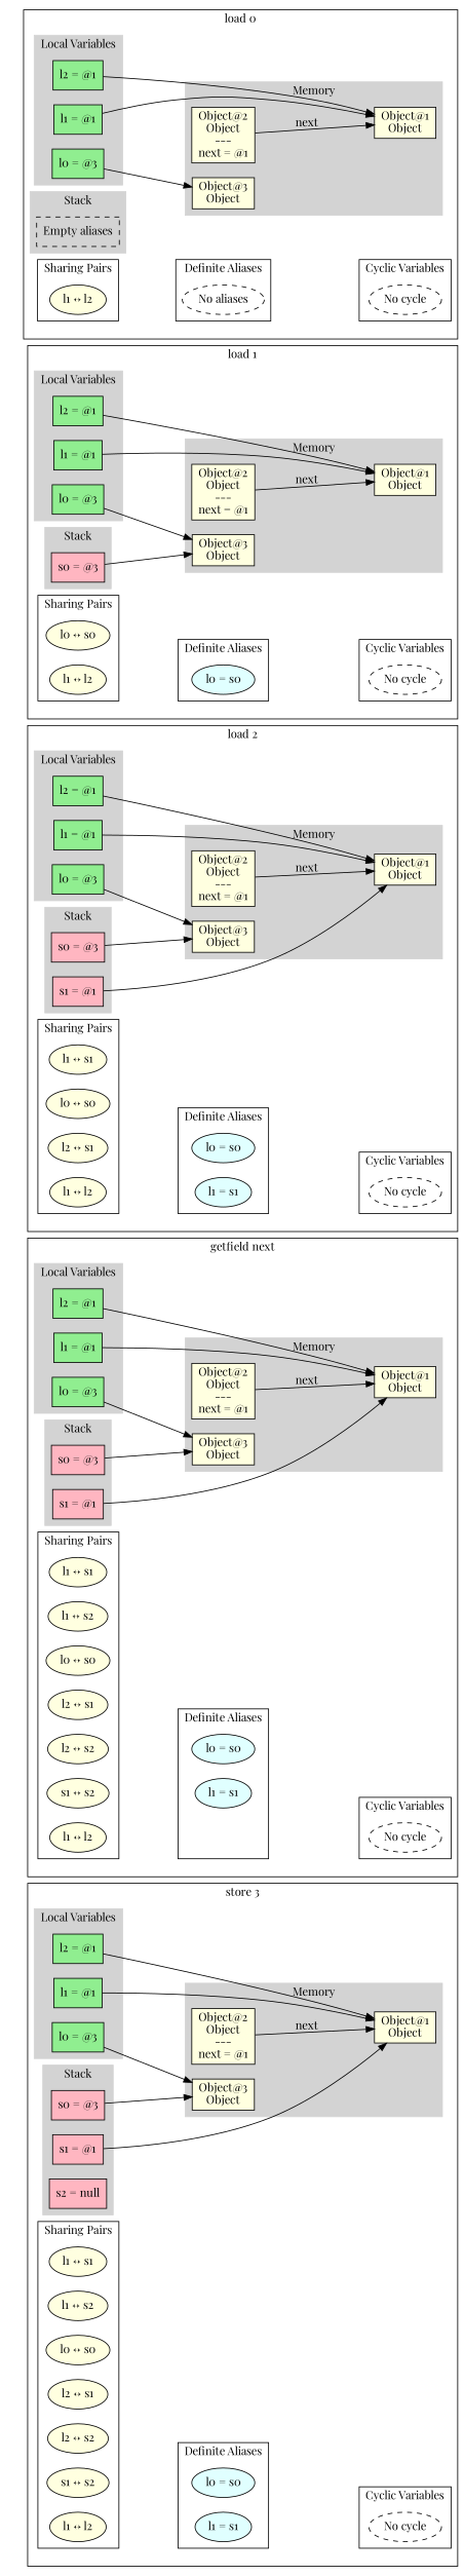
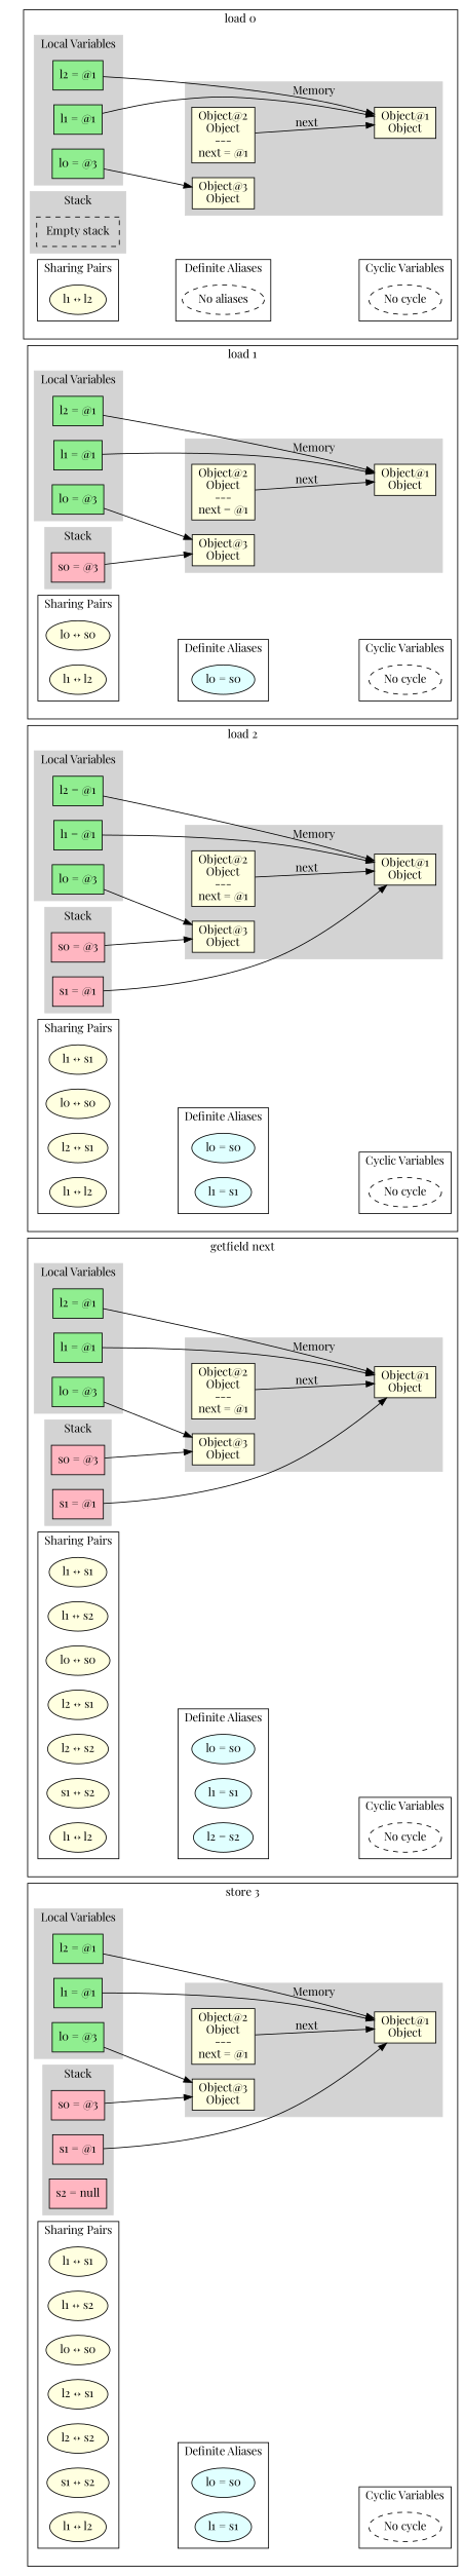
  digraph {
    anchor_start=anchor_519323260825527
    fontname="Playfair Display"
    rankdir=LR
    node [fillcolor=lightyellow fontname="Playfair Display" shape=box style=filled]
    edge [fontname="Playfair Display"]
    anchor [fillcolor=lightblue height=0 shape=point style=invis width=0]
    n2 [fillcolor=lightgreen label="l0 = @3"]
    n3 [fillcolor=lightgreen label="l1 = @1"]
    n4 [fillcolor=lightgreen label="l2 = @1"]
-   n5 [fillcolor=white label="Empty aliases" style=dashed]
+   n5 [fillcolor=white label="Empty stack" style=dashed]
    n6 [label="Object@1\nObject"]
    n7 [label="Object@2\nObject\n---\nnext = @1\n"]
    n8 [label="Object@3\nObject"]
    n9 [label="l1 ↔ l2" shape=ellipse]
    n10 [fillcolor=white label="No aliases" shape=ellipse style=dashed]
    n11 [fillcolor=white label="No cycle" shape=ellipse style=dashed]
    anchor_519323255281480 [fillcolor=lightblue shape=point style=invis]
    n13 [fillcolor=lightgreen label="l0 = @3"]
    n14 [fillcolor=lightgreen label="l1 = @1"]
    n15 [fillcolor=lightgreen label="l2 = @1"]
    n16 [fillcolor=lightpink label="s0 = @3"]
    n17 [label="Object@1\nObject"]
    n18 [label="Object@2\nObject\n---\nnext = @1\n"]
    n19 [label="Object@3\nObject"]
    n20 [label="l0 ↔ s0" shape=ellipse]
    n21 [label="l1 ↔ l2" shape=ellipse]
    n22 [fillcolor=lightcyan label="l0 = s0" shape=ellipse]
    n23 [fillcolor=white label="No cycle" shape=ellipse style=dashed]
    anchor_519323256204133 [fillcolor=lightblue shape=point style=invis]
    n25 [fillcolor=lightgreen label="l0 = @3"]
    n26 [fillcolor=lightgreen label="l1 = @1"]
    n27 [fillcolor=lightgreen label="l2 = @1"]
    n28 [fillcolor=lightpink label="s0 = @3"]
    n29 [fillcolor=lightpink label="s1 = @1"]
    n30 [label="Object@1\nObject"]
    n31 [label="Object@2\nObject\n---\nnext = @1\n"]
    n32 [label="Object@3\nObject"]
    n33 [label="l1 ↔ s1" shape=ellipse]
    n34 [label="l0 ↔ s0" shape=ellipse]
    n35 [label="l2 ↔ s1" shape=ellipse]
    n36 [label="l1 ↔ l2" shape=ellipse]
    n37 [fillcolor=lightcyan label="l0 = s0" shape=ellipse]
    n38 [fillcolor=lightcyan label="l1 = s1" shape=ellipse]
    n39 [fillcolor=white label="No cycle" shape=ellipse style=dashed]
    anchor_519323257467977 [fillcolor=lightblue shape=point style=invis]
    n41 [fillcolor=lightgreen label="l0 = @3"]
    n42 [fillcolor=lightgreen label="l1 = @1"]
    n43 [fillcolor=lightgreen label="l2 = @1"]
    n44 [fillcolor=lightpink label="s0 = @3"]
    n45 [fillcolor=lightpink label="s1 = @1"]
    n46 [label="Object@1\nObject"]
    n47 [label="Object@2\nObject\n---\nnext = @1\n"]
    n48 [label="Object@3\nObject"]
    n49 [label="l1 ↔ s1" shape=ellipse]
    n50 [label="l1 ↔ s2" shape=ellipse]
    n51 [label="l0 ↔ s0" shape=ellipse]
    n52 [label="l2 ↔ s1" shape=ellipse]
    n53 [label="l2 ↔ s2" shape=ellipse]
    n54 [label="s1 ↔ s2" shape=ellipse]
    n55 [label="l1 ↔ l2" shape=ellipse]
    n56 [fillcolor=lightcyan label="l0 = s0" shape=ellipse]
    n57 [fillcolor=lightcyan label="l1 = s1" shape=ellipse]
+   n58 [fillcolor=lightcyan label="l2 = s2" shape=ellipse]
    n59 [fillcolor=white label="No cycle" shape=ellipse style=dashed]
    anchor_519323259070300 [fillcolor=lightblue shape=point style=invis]
    n61 [fillcolor=lightgreen label="l0 = @3"]
    n62 [fillcolor=lightgreen label="l1 = @1"]
    n63 [fillcolor=lightgreen label="l2 = @1"]
    n64 [fillcolor=lightpink label="s0 = @3"]
    n65 [fillcolor=lightpink label="s1 = @1"]
    n66 [fillcolor=lightpink label="s2 = null"]
    n67 [label="Object@1\nObject"]
    n68 [label="Object@2\nObject\n---\nnext = @1\n"]
    n69 [label="Object@3\nObject"]
    n70 [label="l1 ↔ s1" shape=ellipse]
    n71 [label="l1 ↔ s2" shape=ellipse]
    n72 [label="l0 ↔ s0" shape=ellipse]
    n73 [label="l2 ↔ s1" shape=ellipse]
    n74 [label="l2 ↔ s2" shape=ellipse]
    n75 [label="s1 ↔ s2" shape=ellipse]
    n76 [label="l1 ↔ l2" shape=ellipse]
    n77 [fillcolor=lightcyan label="l0 = s0" shape=ellipse]
    n78 [fillcolor=lightcyan label="l1 = s1" shape=ellipse]
    n79 [fillcolor=white label="No cycle" shape=ellipse style=dashed]
    anchor_519323260825527 [fillcolor=lightblue shape=point style=invis]
    anchor_start [fillcolor=lightblue shape=point style=invis]
    subgraph cluster_1 {
      style=invis
      anchor
    }
    subgraph cluster_2 {
      label="load 0"
      anchor_519323255281480
      subgraph cluster_3 {
        color=lightgrey
        label="Local Variables"
        style=filled
        n2
        n3
        n4
      }
      subgraph cluster_4 {
        color=lightgrey
        label=Stack
        style=filled
        n5
      }
      subgraph cluster_5 {
        color=lightgrey
        label=Memory
        style=filled
        n6
        n7
        n8
      }
      subgraph cluster_6 {
        label="Sharing Pairs"
        n9
      }
      subgraph cluster_7 {
        label="Definite Aliases"
        n10
      }
      subgraph cluster_8 {
        label="Cyclic Variables"
        n11
      }
    }
    subgraph cluster_9 {
      label="load 1"
      anchor_519323256204133
      subgraph cluster_10 {
        color=lightgrey
        label="Local Variables"
        style=filled
        n13
        n14
        n15
      }
      subgraph cluster_11 {
        color=lightgrey
        label=Stack
        style=filled
        n16
      }
      subgraph cluster_12 {
        color=lightgrey
        label=Memory
        style=filled
        n17
        n18
        n19
      }
      subgraph cluster_13 {
        label="Sharing Pairs"
        n20
        n21
      }
      subgraph cluster_14 {
        label="Definite Aliases"
        n22
      }
      subgraph cluster_15 {
        label="Cyclic Variables"
        n23
      }
    }
    subgraph cluster_16 {
      label="load 2"
      anchor_519323257467977
      subgraph cluster_17 {
        color=lightgrey
        label="Local Variables"
        style=filled
        n25
        n26
        n27
      }
      subgraph cluster_18 {
        color=lightgrey
        label=Stack
        style=filled
        n28
        n29
      }
      subgraph cluster_19 {
        color=lightgrey
        label=Memory
        style=filled
        n30
        n31
        n32
      }
      subgraph cluster_20 {
        label="Sharing Pairs"
        n33
        n34
        n35
        n36
      }
      subgraph cluster_21 {
        label="Definite Aliases"
        n37
        n38
      }
      subgraph cluster_22 {
        label="Cyclic Variables"
        n39
      }
    }
    subgraph cluster_23 {
      label="getfield next"
      anchor_519323259070300
      subgraph cluster_24 {
        color=lightgrey
        label="Local Variables"
        style=filled
        n41
        n42
        n43
      }
      subgraph cluster_25 {
        color=lightgrey
        label=Stack
        style=filled
        n44
        n45
      }
      subgraph cluster_26 {
        color=lightgrey
        label=Memory
        style=filled
        n46
        n47
        n48
      }
      subgraph cluster_27 {
        label="Sharing Pairs"
        n49
        n50
        n51
        n52
        n53
        n54
        n55
      }
      subgraph cluster_28 {
        label="Definite Aliases"
        n56
        n57
+       n58
      }
      subgraph cluster_29 {
        label="Cyclic Variables"
        n59
      }
    }
    subgraph cluster_30 {
      label="store 3"
      anchor_519323260825527
      subgraph cluster_31 {
        color=lightgrey
        label="Local Variables"
        style=filled
        n61
        n62
        n63
      }
      subgraph cluster_32 {
        color=lightgrey
        label=Stack
        style=filled
        n64
        n65
        n66
      }
      subgraph cluster_33 {
        color=lightgrey
        label=Memory
        style=filled
        n67
        n68
        n69
      }
      subgraph cluster_34 {
        label="Sharing Pairs"
        n70
        n71
        n72
        n73
        n74
        n75
        n76
      }
      subgraph cluster_35 {
        label="Definite Aliases"
        n77
        n78
      }
      subgraph cluster_36 {
        label="Cyclic Variables"
        n79
      }
    }
    n2 -> n8
    n3 -> n6
    n4 -> n6
    n7 -> n6 [label=next]
    n9 -> n10 [style=invis weight=10]
    n10 -> n11 [style=invis weight=10]
    n13 -> n19
    n14 -> n17
    n15 -> n17
    n16 -> n19
    n18 -> n17 [label=next]
    n21 -> n22 [style=invis weight=10]
    n22 -> n23 [style=invis weight=10]
    n25 -> n32
    n26 -> n30
    n27 -> n30
    n28 -> n32
    n29 -> n30
    n31 -> n30 [label=next]
    n36 -> n38 [style=invis weight=10]
    n38 -> n39 [style=invis weight=10]
    n41 -> n48
    n42 -> n46
    n43 -> n46
    n44 -> n48
    n45 -> n46
    n47 -> n46 [label=next]
+   n55 -> n58 [style=invis weight=10]
+   n58 -> n59 [style=invis weight=10]
    n61 -> n69
    n62 -> n67
    n63 -> n67
    n64 -> n69
    n65 -> n67
    n68 -> n67 [label=next]
    n76 -> n78 [style=invis weight=10]
    n78 -> n79 [style=invis weight=10]
    anchor_start -> anchor_519323255281480 [style=invis]
    anchor_start -> anchor_519323256204133 [style=invis]
    anchor_start -> anchor_519323257467977 [style=invis]
    anchor_start -> anchor_519323259070300 [style=invis]
    anchor_start -> anchor_519323260825527 [style=invis]
  }
